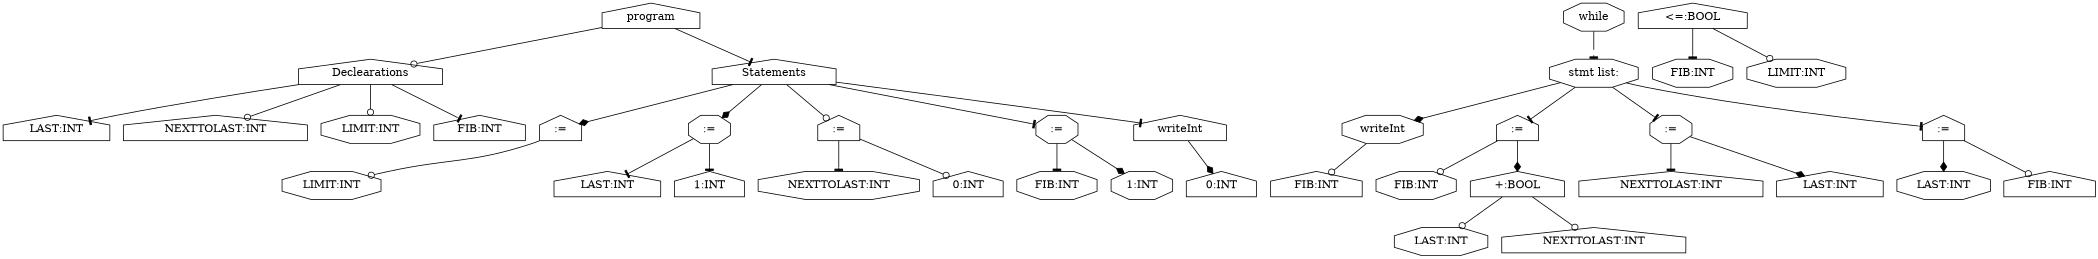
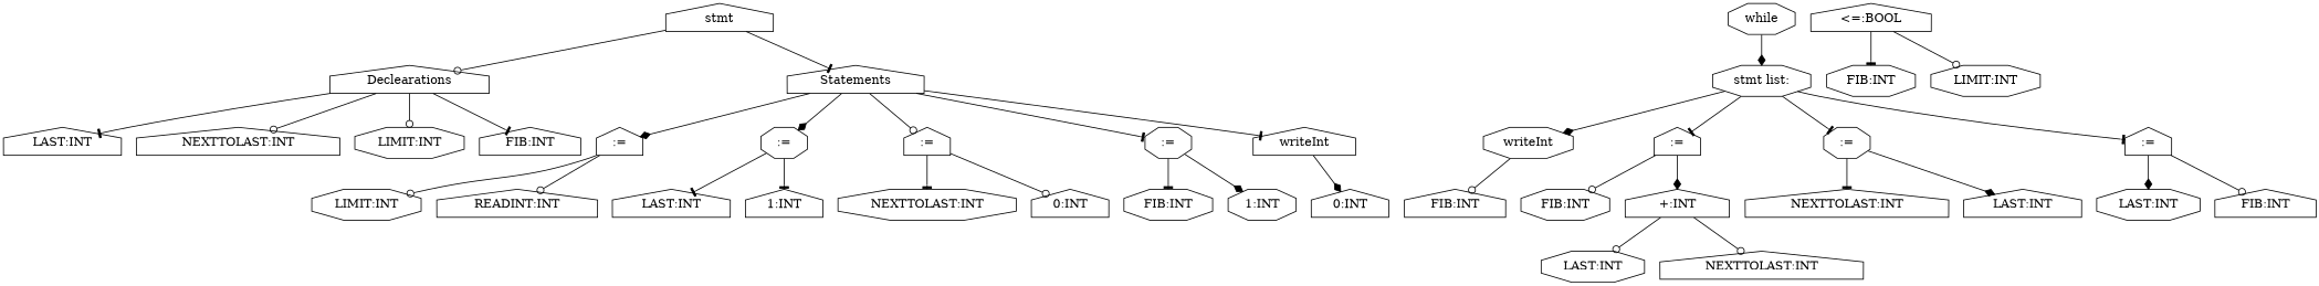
  digraph {
    ordering=out
    node [fillcolor=white shape=house style=filled]
    edge [arrowhead=tee]
-   n1 [label=program]
+   n1 [label=stmt]
    n2 [label=Declearations]
    n3 [label=Statements]
    n4 [label="LAST:INT"]
    n5 [label="NEXTTOLAST:INT"]
    n6 [label="LIMIT:INT" shape=octagon]
    n7 [label="FIB:INT"]
    n8 [label=":="]
    n9 [label=":=" shape=octagon]
    n10 [label=":="]
    n11 [label=":=" shape=octagon]
    n12 [label=writeInt]
    n13 [label="LIMIT:INT" shape=octagon]
+   n14 [label="READINT:INT"]
    n15 [label="LAST:INT"]
    n16 [label="1:INT"]
    n17 [label="NEXTTOLAST:INT" shape=octagon]
    n18 [label="0:INT"]
    n19 [label="FIB:INT" shape=octagon]
    n20 [label="1:INT" shape=octagon]
    n21 [label="0:INT"]
    n22 [label=while shape=octagon]
    n23 [label="stmt list:" shape=octagon]
    n24 [label="<=:BOOL"]
    n25 [label="FIB:INT" shape=octagon]
    n26 [label="LIMIT:INT" shape=octagon]
    n27 [label=writeInt shape=octagon]
    n28 [label=":="]
    n29 [label=":=" shape=octagon]
    n30 [label=":="]
    n31 [label="FIB:INT"]
    n32 [label="FIB:INT" shape=octagon]
-   n33 [label="+:BOOL"]
+   n33 [label="+:INT"]
    n34 [label="NEXTTOLAST:INT"]
    n35 [label="LAST:INT"]
    n36 [label="LAST:INT" shape=octagon]
    n37 [label="FIB:INT"]
    n38 [label="LAST:INT" shape=octagon]
    n39 [label="NEXTTOLAST:INT"]
    n1 -> n2 [arrowhead=odot]
    n1 -> n3
    n2 -> n4
    n2 -> n5 [arrowhead=odot]
    n2 -> n6 [arrowhead=odot]
    n2 -> n7
    n3 -> n8 [arrowhead=diamond]
    n3 -> n9 [arrowhead=diamond]
    n3 -> n10 [arrowhead=odot]
    n3 -> n11
    n3 -> n12
    n8 -> n13 [arrowhead=odot]
+   n8 -> n14 [arrowhead=odot]
    n9 -> n15
    n9 -> n16
    n10 -> n17
    n10 -> n18 [arrowhead=odot]
    n11 -> n19
    n11 -> n20 [arrowhead=diamond]
    n12 -> n21 [arrowhead=diamond]
-   n22 -> n23
+   n22 -> n23 [arrowhead=diamond]
    n23 -> n27 [arrowhead=diamond]
    n23 -> n28
    n23 -> n29
    n23 -> n30
    n24 -> n25
    n24 -> n26 [arrowhead=odot]
    n27 -> n31 [arrowhead=odot]
    n28 -> n32 [arrowhead=odot]
    n28 -> n33 [arrowhead=diamond]
    n29 -> n34
    n29 -> n35 [arrowhead=diamond]
    n30 -> n36 [arrowhead=diamond]
    n30 -> n37 [arrowhead=odot]
    n33 -> n38 [arrowhead=odot]
    n33 -> n39 [arrowhead=odot]
  }
